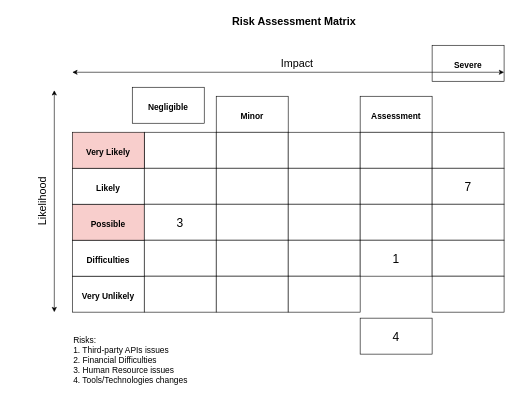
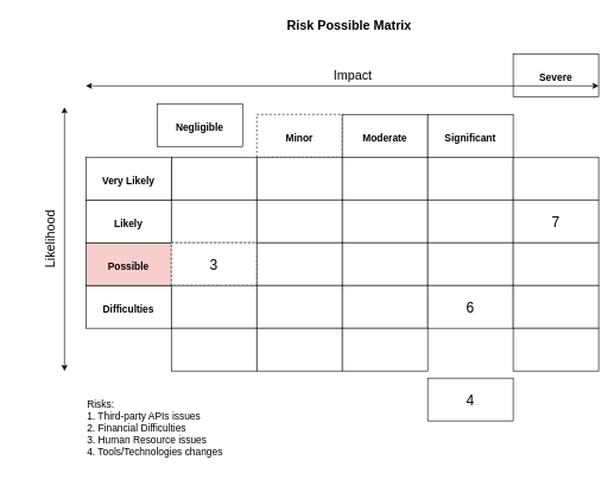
  <mxCell id="0" />
  <mxCell id="1" parent="0" />
  <mxCell id="2" value="&lt;font style=&quot;font-size: 14px;&quot;&gt;&lt;b&gt;Negligible&lt;/b&gt;&lt;/font&gt;" style="rounded=0;whiteSpace=wrap;html=1;fontSize=20;" vertex="1" parent="1"><mxGeometry x="220" y="145" width="120" height="60" as="geometry" /></mxCell>
- <mxCell id="3" value="&lt;font style=&quot;font-size: 14px;&quot;&gt;&lt;b&gt;Minor&lt;/b&gt;&lt;/font&gt;" style="rounded=0;whiteSpace=wrap;html=1;fontSize=20;" vertex="1" parent="1"><mxGeometry x="360" y="160" width="120" height="60" as="geometry" /></mxCell>
- <mxCell id="5" value="&lt;font style=&quot;font-size: 14px;&quot;&gt;&lt;b&gt;Assessment&lt;/b&gt;&lt;/font&gt;" style="rounded=0;whiteSpace=wrap;html=1;fontSize=20;" vertex="1" parent="1"><mxGeometry x="600" y="160" width="120" height="60" as="geometry" /></mxCell>
+ <mxCell id="3" value="&lt;font style=&quot;font-size: 14px;&quot;&gt;&lt;b&gt;Minor&lt;/b&gt;&lt;/font&gt;" style="rounded=0;whiteSpace=wrap;html=1;fontSize=20;dashed=1;" vertex="1" parent="1"><mxGeometry x="360" y="160" width="120" height="60" as="geometry" /></mxCell>
+ <mxCell id="4" value="&lt;font style=&quot;font-size: 14px;&quot;&gt;&lt;b&gt;Moderate&lt;/b&gt;&lt;/font&gt;" style="rounded=0;whiteSpace=wrap;html=1;fontSize=20;" vertex="1" parent="1"><mxGeometry x="480" y="160" width="120" height="60" as="geometry" /></mxCell>
+ <mxCell id="5" value="&lt;font style=&quot;font-size: 14px;&quot;&gt;&lt;b&gt;Significant&lt;/b&gt;&lt;/font&gt;" style="rounded=0;whiteSpace=wrap;html=1;fontSize=20;" vertex="1" parent="1"><mxGeometry x="600" y="160" width="120" height="60" as="geometry" /></mxCell>
  <mxCell id="6" value="&lt;font style=&quot;font-size: 14px;&quot;&gt;&lt;b&gt;Severe&lt;/b&gt;&lt;/font&gt;" style="rounded=0;whiteSpace=wrap;html=1;fontSize=20;" vertex="1" parent="1"><mxGeometry x="720" y="75" width="120" height="60" as="geometry" /></mxCell>
  <mxCell id="7" value="" style="rounded=0;whiteSpace=wrap;html=1;fontSize=20;" vertex="1" parent="1"><mxGeometry x="240" y="220" width="120" height="60" as="geometry" /></mxCell>
- <mxCell id="8" value="&lt;font style=&quot;font-size: 14px;&quot;&gt;&lt;b&gt;Very Unlikely&lt;/b&gt;&lt;/font&gt;" style="rounded=0;whiteSpace=wrap;html=1;fontSize=20;" vertex="1" parent="1"><mxGeometry x="120" y="460" width="120" height="60" as="geometry" /></mxCell>
  <mxCell id="9" value="&lt;font style=&quot;font-size: 14px;&quot;&gt;&lt;b&gt;Difficulties&lt;/b&gt;&lt;/font&gt;" style="rounded=0;whiteSpace=wrap;html=1;fontSize=20;" vertex="1" parent="1"><mxGeometry x="120" y="400" width="120" height="60" as="geometry" /></mxCell>
  <mxCell id="10" value="&lt;font style=&quot;font-size: 14px;&quot;&gt;&lt;b&gt;Possible&lt;/b&gt;&lt;/font&gt;" style="rounded=0;whiteSpace=wrap;html=1;fontSize=20;fillColor=#f8cecc;" vertex="1" parent="1"><mxGeometry x="120" y="340" width="120" height="60" as="geometry" /></mxCell>
  <mxCell id="11" value="&lt;font style=&quot;font-size: 14px;&quot;&gt;&lt;b&gt;Likely&lt;/b&gt;&lt;/font&gt;" style="rounded=0;whiteSpace=wrap;html=1;fontSize=20;" vertex="1" parent="1"><mxGeometry x="120" y="280" width="120" height="60" as="geometry" /></mxCell>
- <mxCell id="12" value="&lt;font style=&quot;font-size: 14px;&quot;&gt;&lt;b&gt;Very Likely&lt;/b&gt;&lt;/font&gt;" style="rounded=0;whiteSpace=wrap;html=1;fontSize=20;fillColor=#f8cecc;" vertex="1" parent="1"><mxGeometry x="120" y="220" width="120" height="60" as="geometry" /></mxCell>
+ <mxCell id="12" value="&lt;font style=&quot;font-size: 14px;&quot;&gt;&lt;b&gt;Very Likely&lt;/b&gt;&lt;/font&gt;" style="rounded=0;whiteSpace=wrap;html=1;fontSize=20;" vertex="1" parent="1"><mxGeometry x="120" y="220" width="120" height="60" as="geometry" /></mxCell>
  <mxCell id="13" value="Risks:&lt;br&gt;1. Third-party APIs issues&lt;br&gt;2. Financial Difficulties&lt;br&gt;3. Human Resource issues&lt;br&gt;4. Tools/Technologies changes" style="text;html=1;strokeColor=none;fillColor=none;align=left;verticalAlign=middle;whiteSpace=wrap;rounded=0;fontSize=14;" vertex="1" parent="1"><mxGeometry x="120" y="550" width="410" height="100" as="geometry" /></mxCell>
  <mxCell id="14" value="" style="rounded=0;whiteSpace=wrap;html=1;fontSize=20;" vertex="1" parent="1"><mxGeometry x="360" y="220" width="120" height="60" as="geometry" /></mxCell>
  <mxCell id="15" value="" style="rounded=0;whiteSpace=wrap;html=1;fontSize=20;" vertex="1" parent="1"><mxGeometry x="480" y="220" width="120" height="60" as="geometry" /></mxCell>
  <mxCell id="16" value="" style="rounded=0;whiteSpace=wrap;html=1;fontSize=20;" vertex="1" parent="1"><mxGeometry x="600" y="220" width="120" height="60" as="geometry" /></mxCell>
  <mxCell id="17" value="" style="rounded=0;whiteSpace=wrap;html=1;fontSize=20;" vertex="1" parent="1"><mxGeometry x="720" y="220" width="120" height="60" as="geometry" /></mxCell>
  <mxCell id="18" value="" style="rounded=0;whiteSpace=wrap;html=1;fontSize=20;" vertex="1" parent="1"><mxGeometry x="240" y="280" width="120" height="60" as="geometry" /></mxCell>
  <mxCell id="19" value="" style="rounded=0;whiteSpace=wrap;html=1;fontSize=20;" vertex="1" parent="1"><mxGeometry x="360" y="280" width="120" height="60" as="geometry" /></mxCell>
  <mxCell id="20" value="" style="rounded=0;whiteSpace=wrap;html=1;fontSize=20;" vertex="1" parent="1"><mxGeometry x="480" y="280" width="120" height="60" as="geometry" /></mxCell>
  <mxCell id="21" value="" style="rounded=0;whiteSpace=wrap;html=1;fontSize=20;" vertex="1" parent="1"><mxGeometry x="600" y="280" width="120" height="60" as="geometry" /></mxCell>
  <mxCell id="22" value="7" style="rounded=0;whiteSpace=wrap;html=1;fontSize=20;" vertex="1" parent="1"><mxGeometry x="720" y="280" width="120" height="60" as="geometry" /></mxCell>
- <mxCell id="23" value="3" style="rounded=0;whiteSpace=wrap;html=1;fontSize=20;" vertex="1" parent="1"><mxGeometry x="240" y="340" width="120" height="60" as="geometry" /></mxCell>
+ <mxCell id="23" value="3" style="rounded=0;whiteSpace=wrap;html=1;fontSize=20;dashed=1;" vertex="1" parent="1"><mxGeometry x="240" y="340" width="120" height="60" as="geometry" /></mxCell>
  <mxCell id="24" value="" style="rounded=0;whiteSpace=wrap;html=1;fontSize=20;" vertex="1" parent="1"><mxGeometry x="360" y="340" width="120" height="60" as="geometry" /></mxCell>
  <mxCell id="25" value="" style="rounded=0;whiteSpace=wrap;html=1;fontSize=20;" vertex="1" parent="1"><mxGeometry x="480" y="340" width="120" height="60" as="geometry" /></mxCell>
  <mxCell id="26" value="" style="rounded=0;whiteSpace=wrap;html=1;fontSize=20;" vertex="1" parent="1"><mxGeometry x="600" y="340" width="120" height="60" as="geometry" /></mxCell>
  <mxCell id="27" value="" style="rounded=0;whiteSpace=wrap;html=1;fontSize=20;" vertex="1" parent="1"><mxGeometry x="720" y="340" width="120" height="60" as="geometry" /></mxCell>
  <mxCell id="28" value="" style="rounded=0;whiteSpace=wrap;html=1;fontSize=20;" vertex="1" parent="1"><mxGeometry x="240" y="400" width="120" height="60" as="geometry" /></mxCell>
  <mxCell id="29" value="" style="rounded=0;whiteSpace=wrap;html=1;fontSize=20;" vertex="1" parent="1"><mxGeometry x="360" y="400" width="120" height="60" as="geometry" /></mxCell>
  <mxCell id="30" value="" style="rounded=0;whiteSpace=wrap;html=1;fontSize=20;" vertex="1" parent="1"><mxGeometry x="480" y="400" width="120" height="60" as="geometry" /></mxCell>
- <mxCell id="31" value="1" style="rounded=0;whiteSpace=wrap;html=1;fontSize=20;" vertex="1" parent="1"><mxGeometry x="600" y="400" width="120" height="60" as="geometry" /></mxCell>
+ <mxCell id="31" value="6" style="rounded=0;whiteSpace=wrap;html=1;fontSize=20;" vertex="1" parent="1"><mxGeometry x="600" y="400" width="120" height="60" as="geometry" /></mxCell>
  <mxCell id="32" value="" style="rounded=0;whiteSpace=wrap;html=1;fontSize=20;" vertex="1" parent="1"><mxGeometry x="720" y="400" width="120" height="60" as="geometry" /></mxCell>
  <mxCell id="33" value="" style="rounded=0;whiteSpace=wrap;html=1;fontSize=20;" vertex="1" parent="1"><mxGeometry x="240" y="460" width="120" height="60" as="geometry" /></mxCell>
  <mxCell id="34" value="" style="rounded=0;whiteSpace=wrap;html=1;fontSize=20;" vertex="1" parent="1"><mxGeometry x="360" y="460" width="120" height="60" as="geometry" /></mxCell>
  <mxCell id="35" value="" style="rounded=0;whiteSpace=wrap;html=1;fontSize=20;" vertex="1" parent="1"><mxGeometry x="480" y="460" width="120" height="60" as="geometry" /></mxCell>
  <mxCell id="36" value="4" style="rounded=0;whiteSpace=wrap;html=1;fontSize=20;" vertex="1" parent="1"><mxGeometry x="600" y="530" width="120" height="60" as="geometry" /></mxCell>
  <mxCell id="37" value="" style="rounded=0;whiteSpace=wrap;html=1;fontSize=20;" vertex="1" parent="1"><mxGeometry x="720" y="460" width="120" height="60" as="geometry" /></mxCell>
- <mxCell id="38" value="&lt;b&gt;&lt;font style=&quot;font-size: 18px;&quot;&gt;Risk Assessment Matrix&lt;/font&gt;&lt;/b&gt;" style="text;html=1;strokeColor=none;fillColor=none;align=center;verticalAlign=middle;whiteSpace=wrap;rounded=0;fontSize=14;" vertex="1" parent="1"><mxGeometry x="370" y="20" width="240" height="30" as="geometry" /></mxCell>
+ <mxCell id="38" value="&lt;b&gt;&lt;font style=&quot;font-size: 18px;&quot;&gt;Risk Possible Matrix&lt;/font&gt;&lt;/b&gt;" style="text;html=1;strokeColor=none;fillColor=none;align=center;verticalAlign=middle;whiteSpace=wrap;rounded=0;fontSize=14;" vertex="1" parent="1"><mxGeometry x="370" y="20" width="240" height="30" as="geometry" /></mxCell>
  <mxCell id="39" value="" style="endArrow=classic;startArrow=classic;html=1;rounded=0;fontSize=18;" edge="1" parent="1"><mxGeometry width="50" height="50" relative="1" as="geometry"><mxPoint x="120" y="120" as="sourcePoint" /><mxPoint x="840" y="120" as="targetPoint" /></mxGeometry></mxCell>
  <mxCell id="40" value="" style="endArrow=classic;startArrow=classic;html=1;rounded=0;fontSize=18;" edge="1" parent="1"><mxGeometry width="50" height="50" relative="1" as="geometry"><mxPoint x="90" y="520" as="sourcePoint" /><mxPoint x="90" y="150" as="targetPoint" /></mxGeometry></mxCell>
  <mxCell id="41" value="Impact" style="text;html=1;strokeColor=none;fillColor=none;align=center;verticalAlign=middle;whiteSpace=wrap;rounded=0;fontSize=18;" vertex="1" parent="1"><mxGeometry x="465" y="90" width="60" height="30" as="geometry" /></mxCell>
  <mxCell id="42" value="Likelihood" style="text;html=1;strokeColor=none;fillColor=none;align=center;verticalAlign=middle;whiteSpace=wrap;rounded=0;fontSize=18;rotation=-90;" vertex="1" parent="1"><mxGeometry x="20" y="320" width="100" height="30" as="geometry" /></mxCell>
